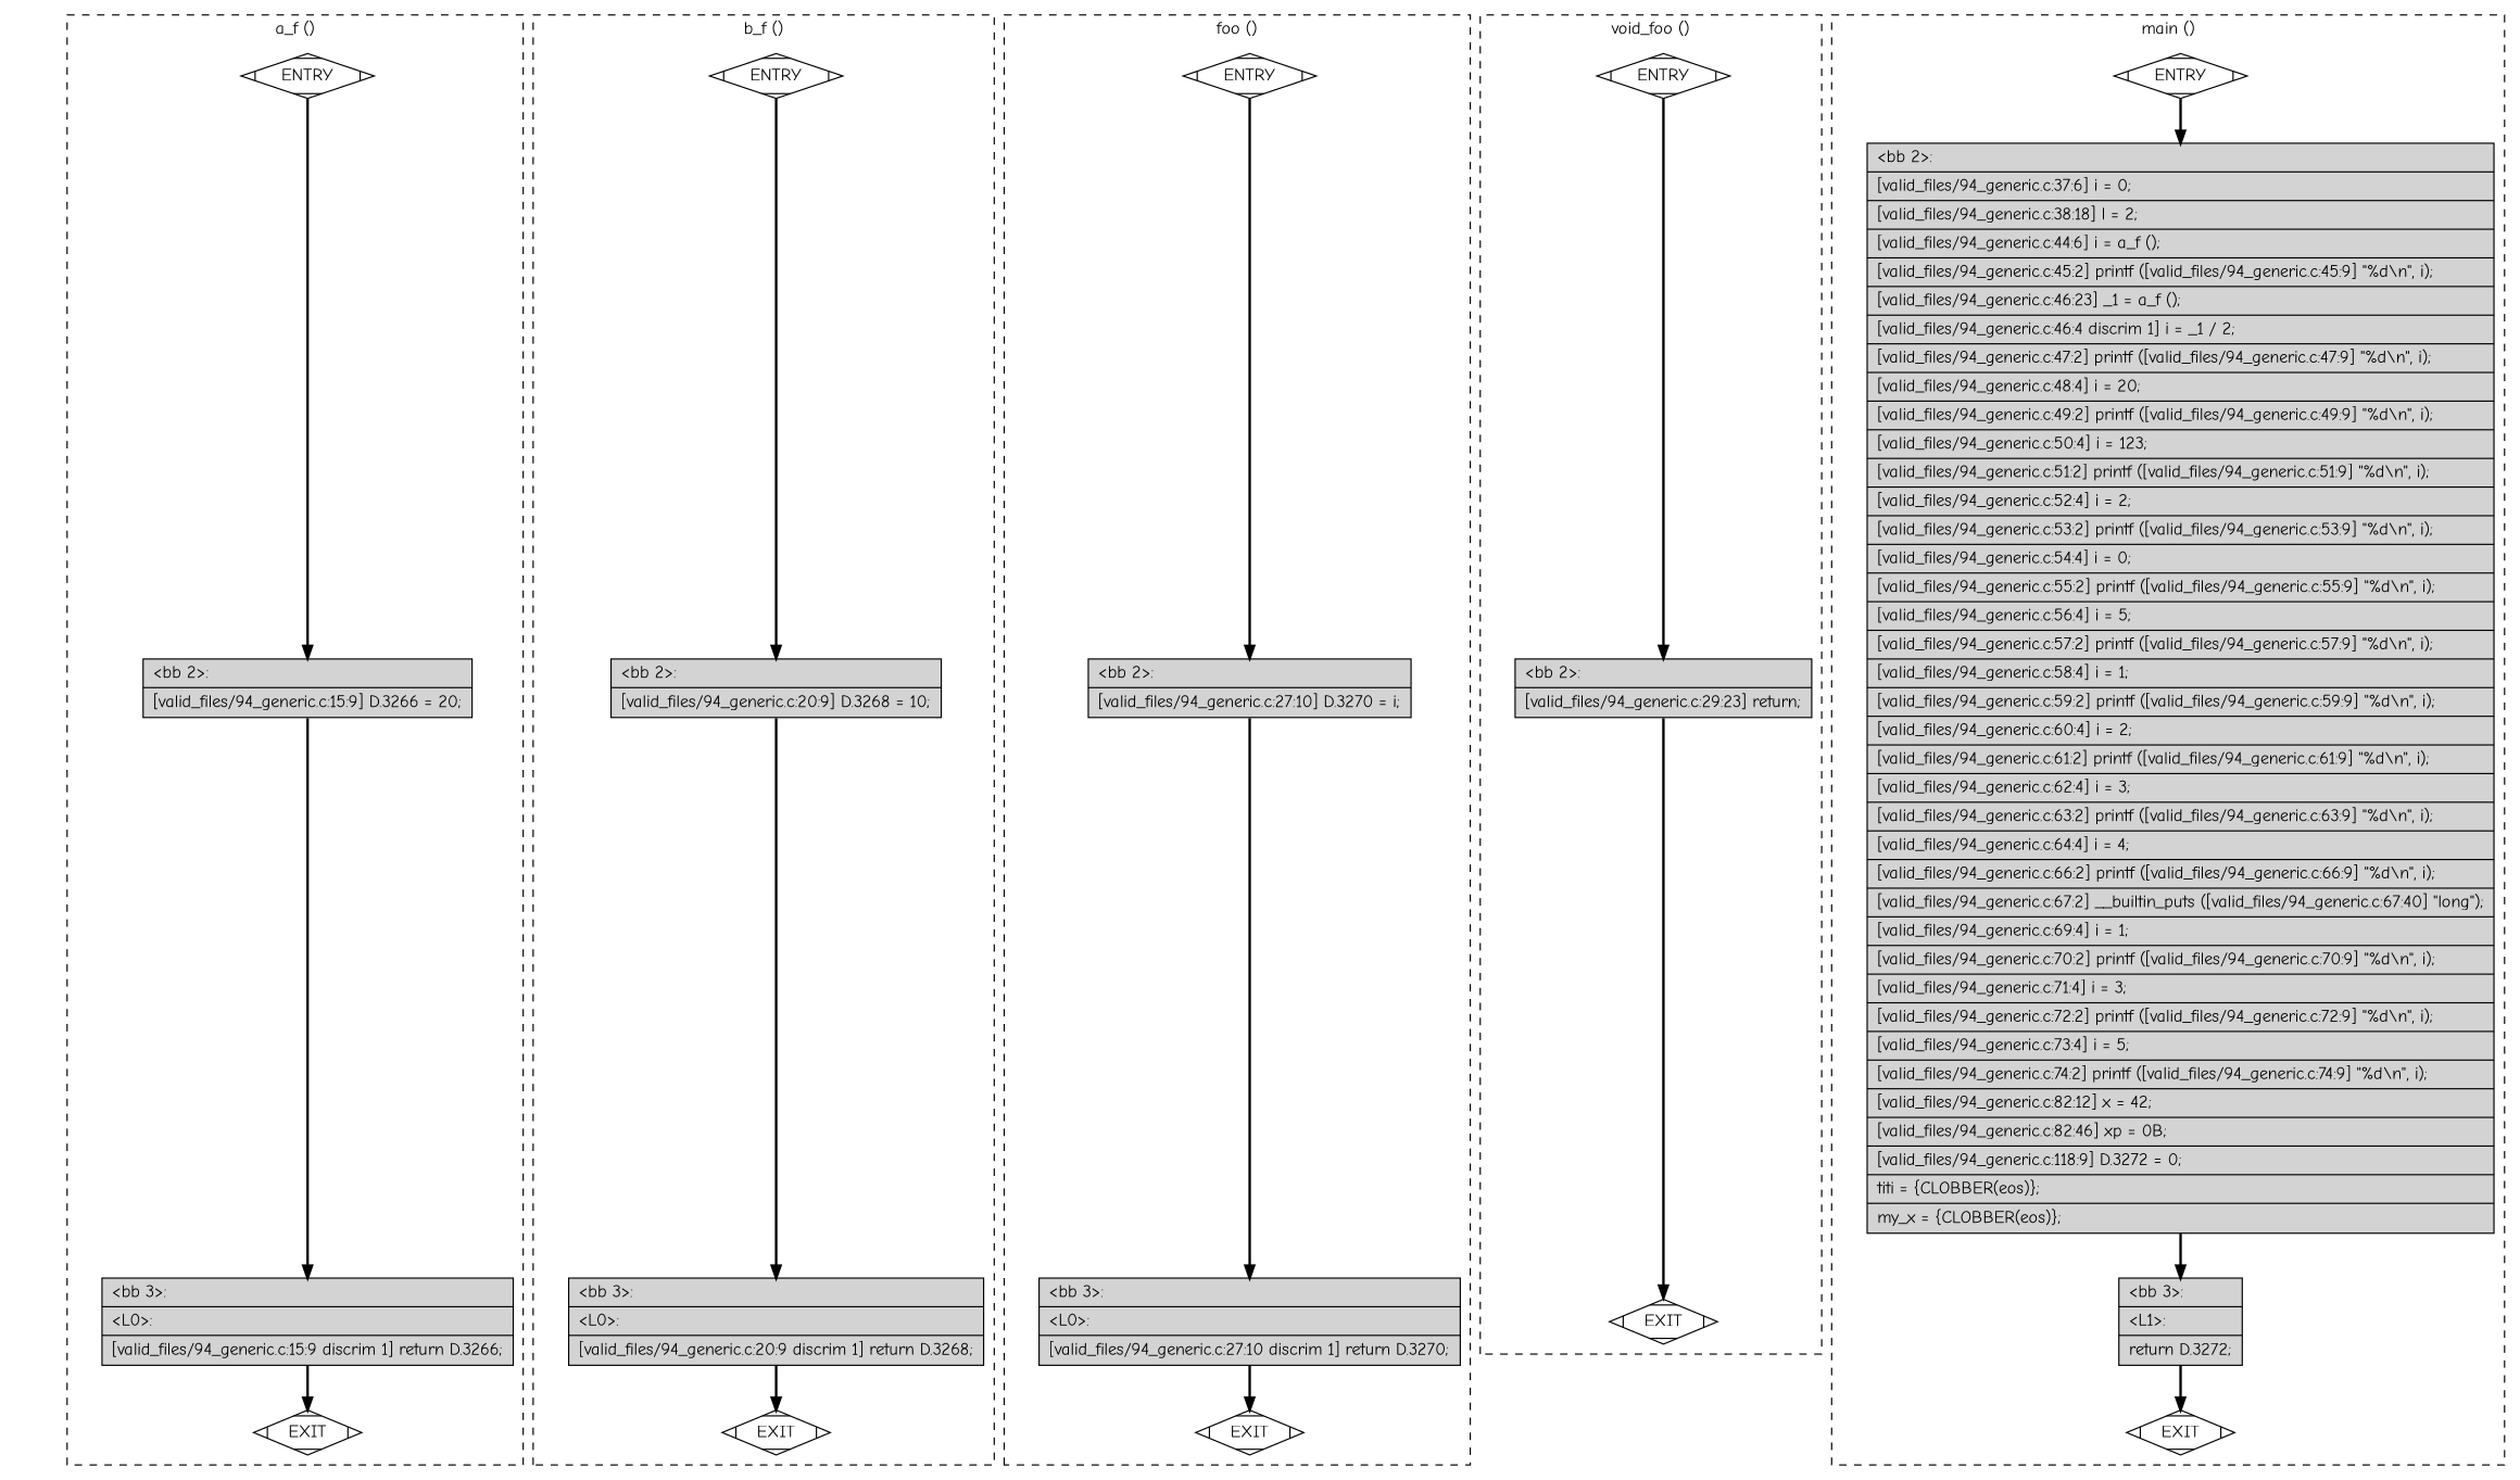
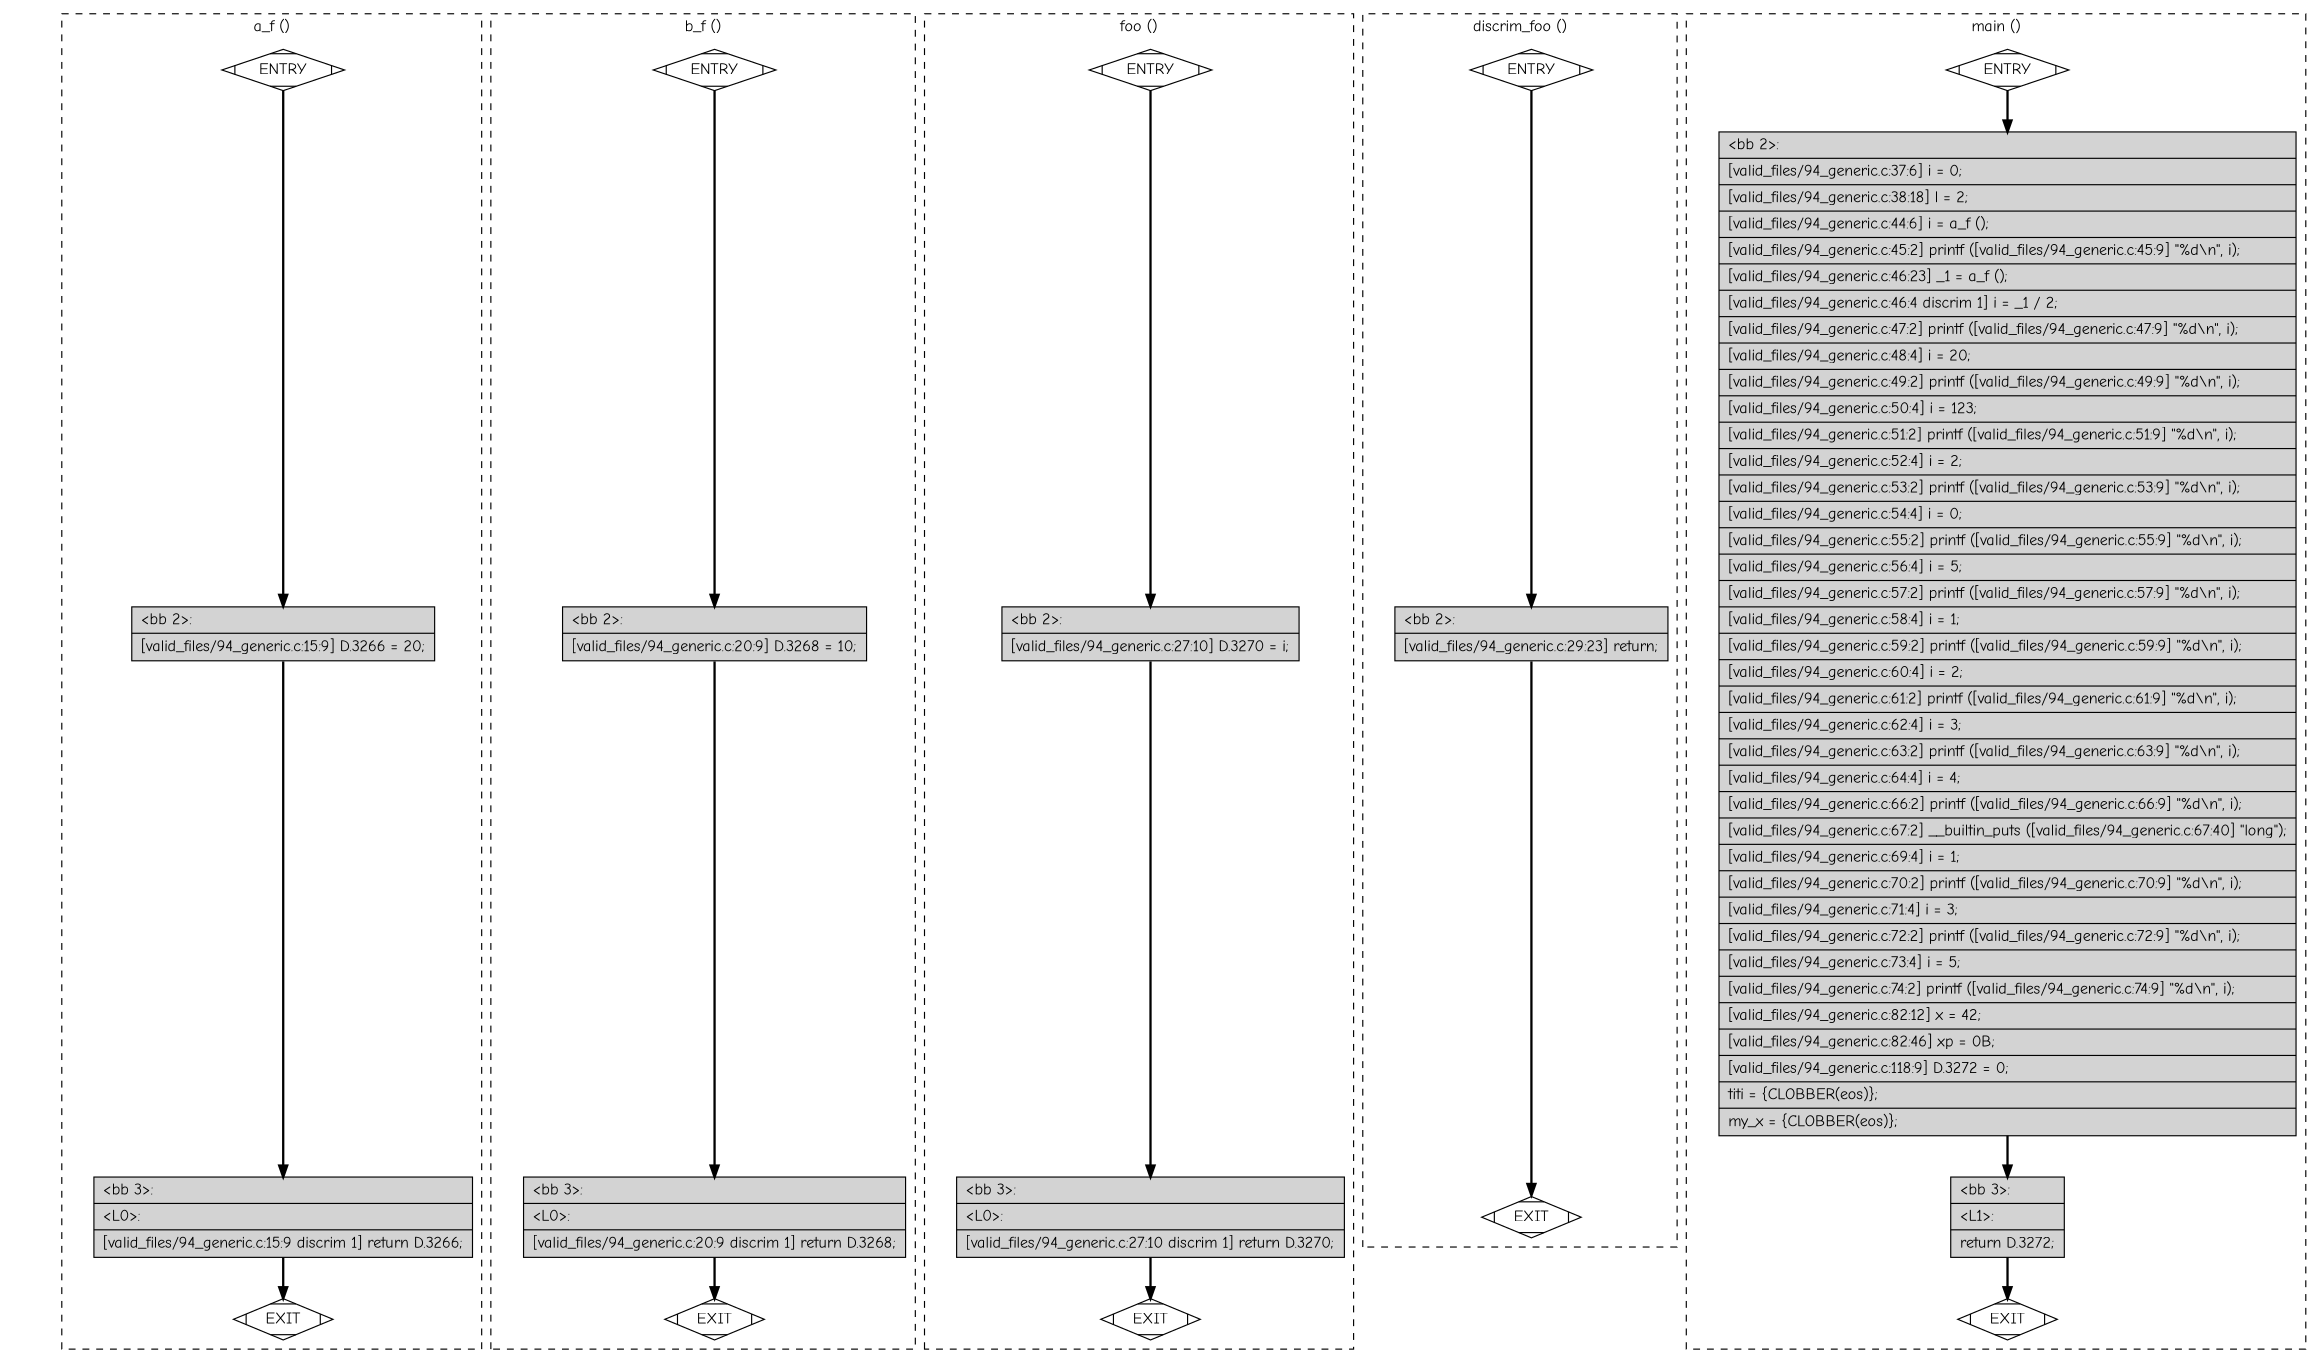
  digraph {
    fontname="Comic Neue"
    node [fillcolor=white shape=Mdiamond style=filled fontname="Comic Neue"]
    edge [constraint=true headport=n style="solid,bold" tailport=s fontname="Comic Neue" color=black weight=100]
    n1 [label=ENTRY]
    n2 [label=EXIT]
    n3 [fillcolor=lightgrey label="{\<bb\ 2\>:\l|[valid_files/94_generic.c:15:9]\ D.3266\ =\ 20;\l}" shape=record]
    n4 [fillcolor=lightgrey label="{\<bb\ 3\>:\l|\<L0\>:\l|[valid_files/94_generic.c:15:9\ discrim\ 1]\ return\ D.3266;\l}" shape=record]
    n5 [label=ENTRY]
    n6 [label=EXIT]
    n7 [fillcolor=lightgrey label="{\<bb\ 2\>:\l|[valid_files/94_generic.c:20:9]\ D.3268\ =\ 10;\l}" shape=record]
    n8 [fillcolor=lightgrey label="{\<bb\ 3\>:\l|\<L0\>:\l|[valid_files/94_generic.c:20:9\ discrim\ 1]\ return\ D.3268;\l}" shape=record]
    n9 [label=ENTRY]
    n10 [label=EXIT]
    n11 [fillcolor=lightgrey label="{\<bb\ 2\>:\l|[valid_files/94_generic.c:27:10]\ D.3270\ =\ i;\l}" shape=record]
    n12 [fillcolor=lightgrey label="{\<bb\ 3\>:\l|\<L0\>:\l|[valid_files/94_generic.c:27:10\ discrim\ 1]\ return\ D.3270;\l}" shape=record]
    n13 [label=ENTRY]
    n14 [label=EXIT]
    n15 [fillcolor=lightgrey label="{\<bb\ 2\>:\l|[valid_files/94_generic.c:29:23]\ return;\l}" shape=record]
    n16 [label=ENTRY]
    n17 [label=EXIT]
    n18 [fillcolor=lightgrey label="{\<bb\ 2\>:\l|[valid_files/94_generic.c:37:6]\ i\ =\ 0;\l|[valid_files/94_generic.c:38:18]\ l\ =\ 2;\l|[valid_files/94_generic.c:44:6]\ i\ =\ a_f\ ();\l|[valid_files/94_generic.c:45:2]\ printf\ ([valid_files/94_generic.c:45:9]\ \"%d\\n\",\ i);\l|[valid_files/94_generic.c:46:23]\ _1\ =\ a_f\ ();\l|[valid_files/94_generic.c:46:4\ discrim\ 1]\ i\ =\ _1\ /\ 2;\l|[valid_files/94_generic.c:47:2]\ printf\ ([valid_files/94_generic.c:47:9]\ \"%d\\n\",\ i);\l|[valid_files/94_generic.c:48:4]\ i\ =\ 20;\l|[valid_files/94_generic.c:49:2]\ printf\ ([valid_files/94_generic.c:49:9]\ \"%d\\n\",\ i);\l|[valid_files/94_generic.c:50:4]\ i\ =\ 123;\l|[valid_files/94_generic.c:51:2]\ printf\ ([valid_files/94_generic.c:51:9]\ \"%d\\n\",\ i);\l|[valid_files/94_generic.c:52:4]\ i\ =\ 2;\l|[valid_files/94_generic.c:53:2]\ printf\ ([valid_files/94_generic.c:53:9]\ \"%d\\n\",\ i);\l|[valid_files/94_generic.c:54:4]\ i\ =\ 0;\l|[valid_files/94_generic.c:55:2]\ printf\ ([valid_files/94_generic.c:55:9]\ \"%d\\n\",\ i);\l|[valid_files/94_generic.c:56:4]\ i\ =\ 5;\l|[valid_files/94_generic.c:57:2]\ printf\ ([valid_files/94_generic.c:57:9]\ \"%d\\n\",\ i);\l|[valid_files/94_generic.c:58:4]\ i\ =\ 1;\l|[valid_files/94_generic.c:59:2]\ printf\ ([valid_files/94_generic.c:59:9]\ \"%d\\n\",\ i);\l|[valid_files/94_generic.c:60:4]\ i\ =\ 2;\l|[valid_files/94_generic.c:61:2]\ printf\ ([valid_files/94_generic.c:61:9]\ \"%d\\n\",\ i);\l|[valid_files/94_generic.c:62:4]\ i\ =\ 3;\l|[valid_files/94_generic.c:63:2]\ printf\ ([valid_files/94_generic.c:63:9]\ \"%d\\n\",\ i);\l|[valid_files/94_generic.c:64:4]\ i\ =\ 4;\l|[valid_files/94_generic.c:66:2]\ printf\ ([valid_files/94_generic.c:66:9]\ \"%d\\n\",\ i);\l|[valid_files/94_generic.c:67:2]\ __builtin_puts\ ([valid_files/94_generic.c:67:40]\ \"long\");\l|[valid_files/94_generic.c:69:4]\ i\ =\ 1;\l|[valid_files/94_generic.c:70:2]\ printf\ ([valid_files/94_generic.c:70:9]\ \"%d\\n\",\ i);\l|[valid_files/94_generic.c:71:4]\ i\ =\ 3;\l|[valid_files/94_generic.c:72:2]\ printf\ ([valid_files/94_generic.c:72:9]\ \"%d\\n\",\ i);\l|[valid_files/94_generic.c:73:4]\ i\ =\ 5;\l|[valid_files/94_generic.c:74:2]\ printf\ ([valid_files/94_generic.c:74:9]\ \"%d\\n\",\ i);\l|[valid_files/94_generic.c:82:12]\ x\ =\ 42;\l|[valid_files/94_generic.c:82:46]\ xp\ =\ 0B;\l|[valid_files/94_generic.c:118:9]\ D.3272\ =\ 0;\l|titi\ =\ \{CLOBBER(eos)\};\l|my_x\ =\ \{CLOBBER(eos)\};\l}" shape=record]
    n19 [fillcolor=lightgrey label="{\<bb\ 3\>:\l|\<L1\>:\l|return\ D.3272;\l}" shape=record]
    subgraph cluster_1 {
      color=black
      label="a_f ()"
      style=dashed
      n1
      n2
      n3
      n4
    }
    subgraph cluster_2 {
      color=black
      label="b_f ()"
      style=dashed
      n5
      n6
      n7
      n8
    }
    subgraph cluster_3 {
      color=black
      label="foo ()"
      style=dashed
      n9
      n10
      n11
      n12
    }
    subgraph cluster_4 {
      color=black
-     label="void_foo ()"
+     label="discrim_foo ()"
      style=dashed
      n13
      n14
      n15
    }
    subgraph cluster_5 {
      color=black
      label="main ()"
      style=dashed
      n16
      n17
      n18
      n19
    }
    n1 -> n2 [style=invis color="" weight=""]
    n1 -> n3
    n3 -> n4
    n4 -> n2 [weight=10]
    n5 -> n6 [style=invis color="" weight=""]
    n5 -> n7
    n7 -> n8
    n8 -> n6 [weight=10]
    n9 -> n10 [style=invis color="" weight=""]
    n9 -> n11
    n11 -> n12
    n12 -> n10 [weight=10]
    n13 -> n14 [style=invis color="" weight=""]
    n13 -> n15
    n15 -> n14 [weight=10]
    n16 -> n17 [style=invis color="" weight=""]
    n16 -> n18
    n18 -> n19
    n19 -> n17 [weight=10]
  }
